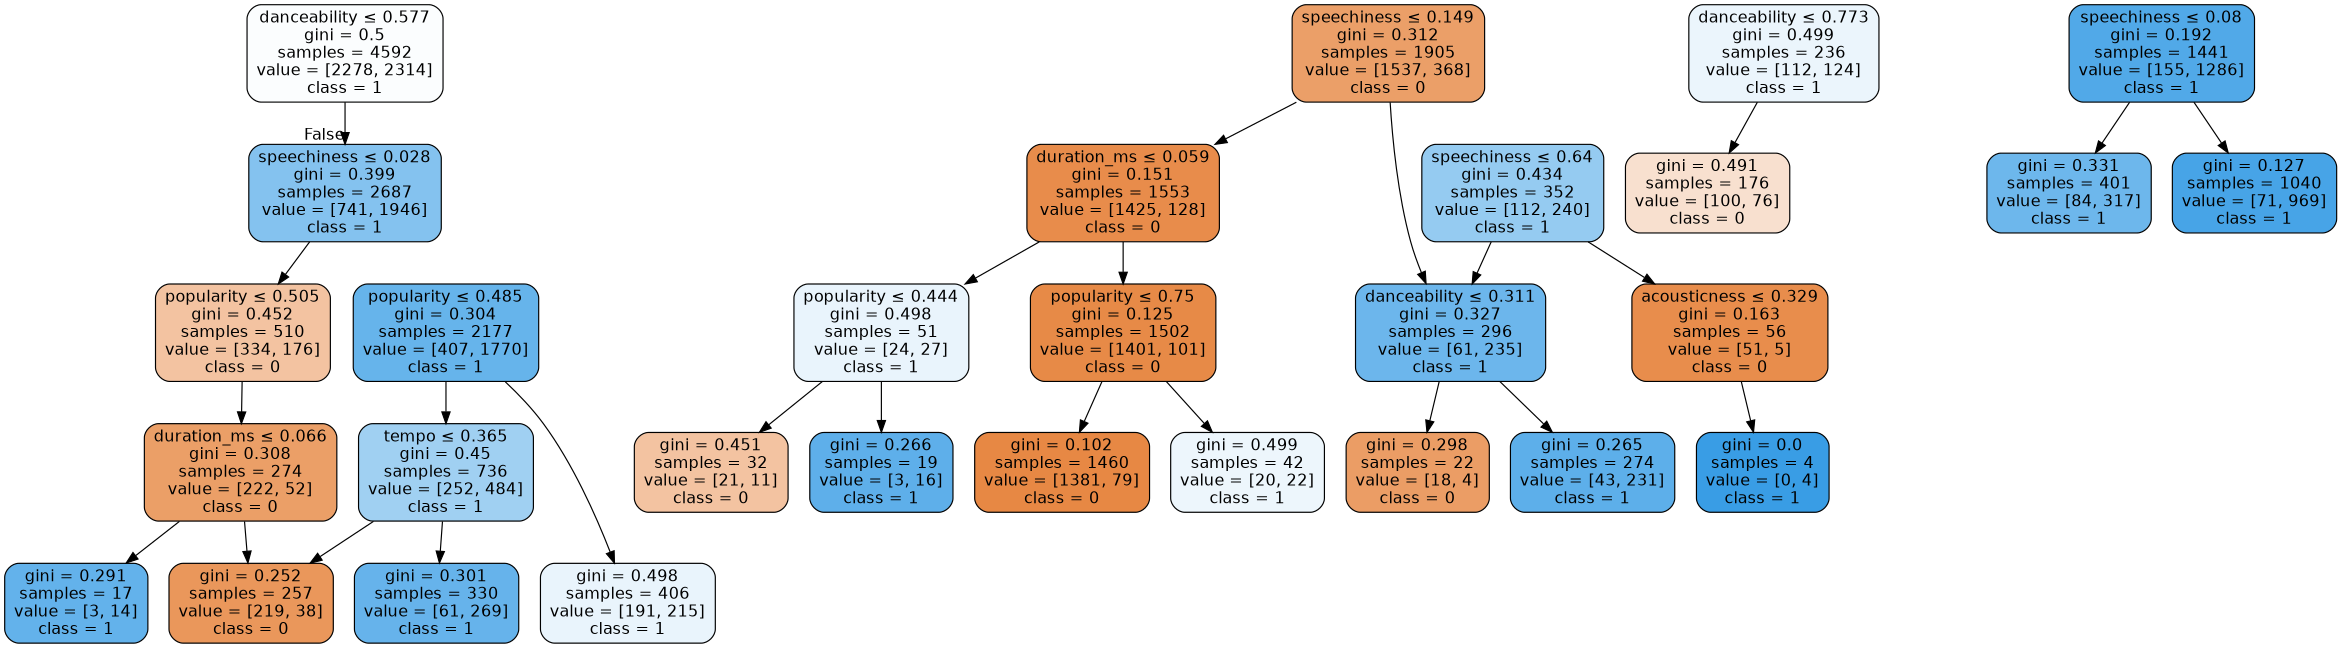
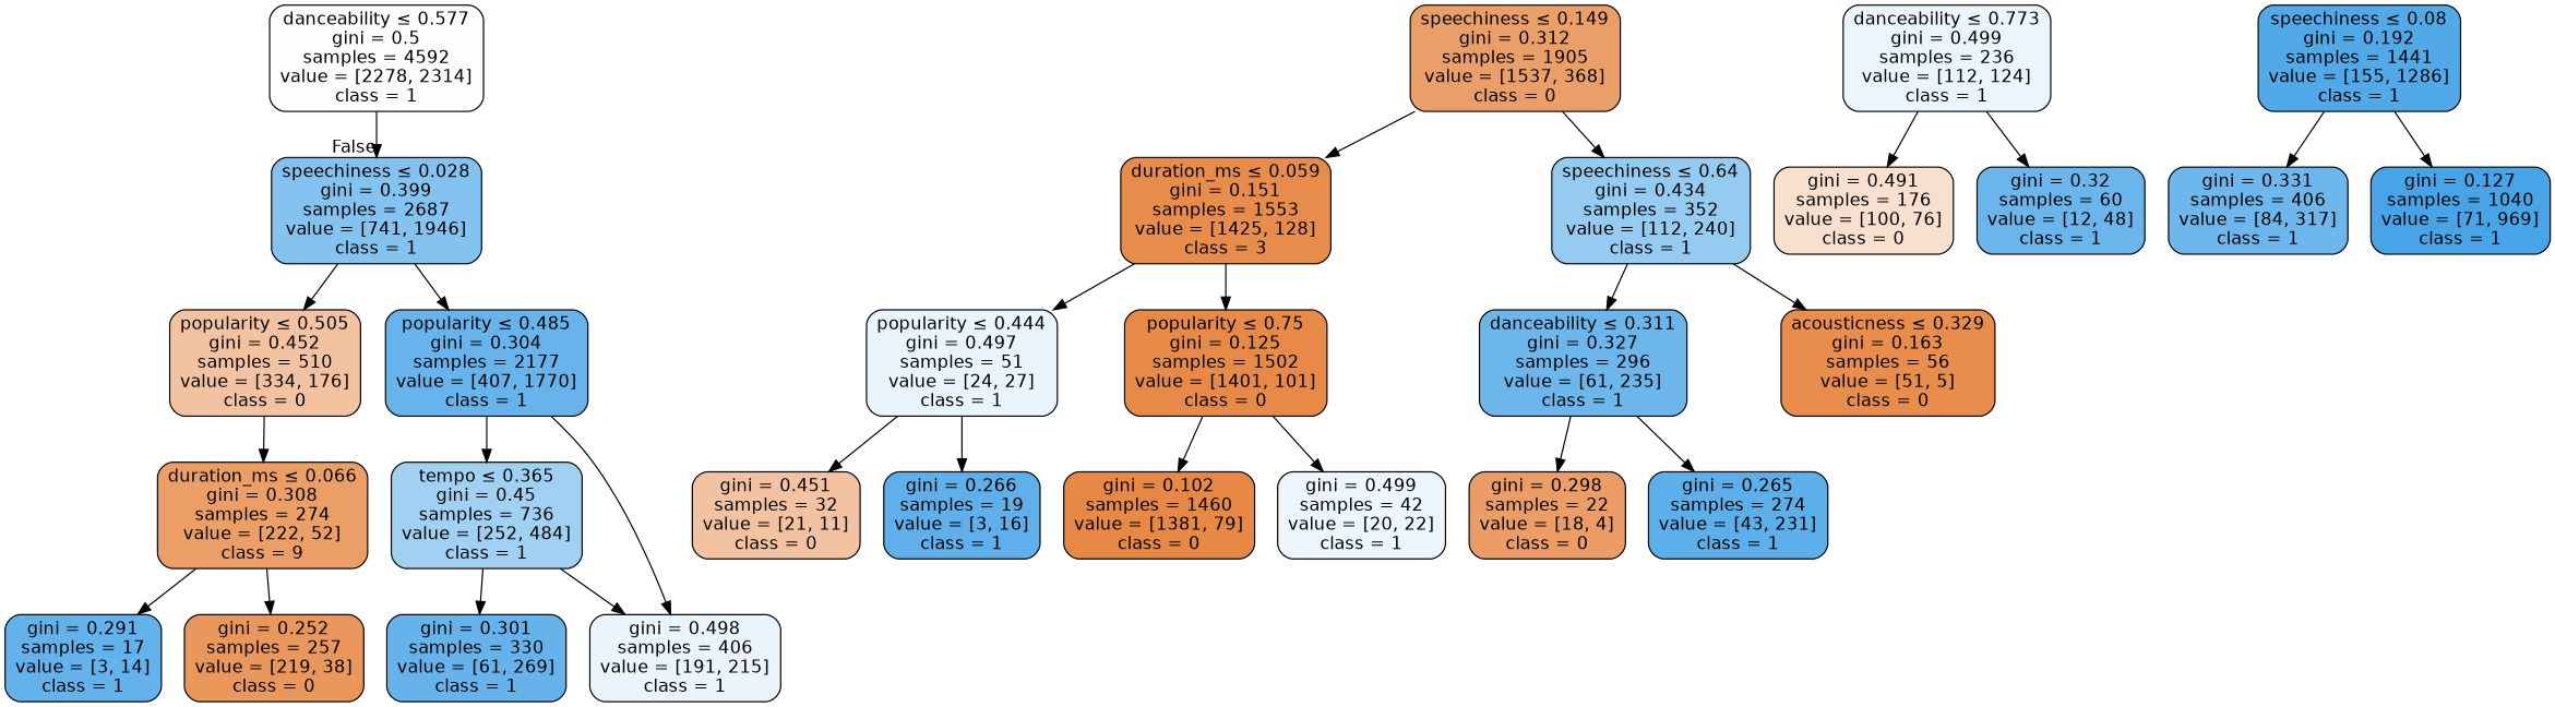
  digraph {
    node [color=black fillcolor="#e5813979" fontname=helvetica shape=box style="filled, rounded"]
    edge [fontname=helvetica]
    n1 [fillcolor="#399de504" label=<danceability &le; 0.577<br/>gini = 0.5<br/>samples = 4592<br/>value = [2278, 2314]<br/>class = 1>]
    n2 [fillcolor="#399de59e" label=<speechiness &le; 0.028<br/>gini = 0.399<br/>samples = 2687<br/>value = [741, 1946]<br/>class = 1>]
    n3 [fillcolor="#e58139c2" label=<speechiness &le; 0.149<br/>gini = 0.312<br/>samples = 1905<br/>value = [1537, 368]<br/>class = 0>]
-   n4 [fillcolor="#e58139e8" label=<duration_ms &le; 0.059<br/>gini = 0.151<br/>samples = 1553<br/>value = [1425, 128]<br/>class = 0>]
+   n4 [fillcolor="#e58139e8" label=<duration_ms &le; 0.059<br/>gini = 0.151<br/>samples = 1553<br/>value = [1425, 128]<br/>class = 3>]
    n5 [fillcolor="#399de588" label=<speechiness &le; 0.64<br/>gini = 0.434<br/>samples = 352<br/>value = [112, 240]<br/>class = 1>]
    n6 [label=<popularity &le; 0.505<br/>gini = 0.452<br/>samples = 510<br/>value = [334, 176]<br/>class = 0>]
    n7 [fillcolor="#399de5c4" label=<popularity &le; 0.485<br/>gini = 0.304<br/>samples = 2177<br/>value = [407, 1770]<br/>class = 1>]
-   n8 [fillcolor="#399de51c" label=<popularity &le; 0.444<br/>gini = 0.498<br/>samples = 51<br/>value = [24, 27]<br/>class = 1>]
+   n8 [fillcolor="#399de51c" label=<popularity &le; 0.444<br/>gini = 0.497<br/>samples = 51<br/>value = [24, 27]<br/>class = 1>]
    n9 [fillcolor="#e58139ed" label=<popularity &le; 0.75<br/>gini = 0.125<br/>samples = 1502<br/>value = [1401, 101]<br/>class = 0>]
    n10 [fillcolor="#399de5bd" label=<danceability &le; 0.311<br/>gini = 0.327<br/>samples = 296<br/>value = [61, 235]<br/>class = 1>]
    n11 [fillcolor="#e58139e6" label=<acousticness &le; 0.329<br/>gini = 0.163<br/>samples = 56<br/>value = [51, 5]<br/>class = 0>]
    n12 [label=<gini = 0.451<br/>samples = 32<br/>value = [21, 11]<br/>class = 0>]
    n13 [fillcolor="#399de5cf" label=<gini = 0.266<br/>samples = 19<br/>value = [3, 16]<br/>class = 1>]
    n14 [fillcolor="#e58139f0" label=<gini = 0.102<br/>samples = 1460<br/>value = [1381, 79]<br/>class = 0>]
    n15 [fillcolor="#399de517" label=<gini = 0.499<br/>samples = 42<br/>value = [20, 22]<br/>class = 1>]
    n16 [fillcolor="#e58139c6" label=<gini = 0.298<br/>samples = 22<br/>value = [18, 4]<br/>class = 0>]
    n17 [fillcolor="#399de5d0" label=<gini = 0.265<br/>samples = 274<br/>value = [43, 231]<br/>class = 1>]
-   n18 [fillcolor="#399de5ff" label=<gini = 0.0<br/>samples = 4<br/>value = [0, 4]<br/>class = 1>]
-   n19 [fillcolor="#e58139c3" label=<duration_ms &le; 0.066<br/>gini = 0.308<br/>samples = 274<br/>value = [222, 52]<br/>class = 0>]
+   n19 [fillcolor="#e58139c3" label=<duration_ms &le; 0.066<br/>gini = 0.308<br/>samples = 274<br/>value = [222, 52]<br/>class = 9>]
    n20 [fillcolor="#399de57a" label=<tempo &le; 0.365<br/>gini = 0.45<br/>samples = 736<br/>value = [252, 484]<br/>class = 1>]
    n21 [fillcolor="#399de51c" label=<gini = 0.498<br/>samples = 406<br/>value = [191, 215]<br/>class = 1>]
    n22 [fillcolor="#399de5c8" label=<gini = 0.291<br/>samples = 17<br/>value = [3, 14]<br/>class = 1>]
    n23 [fillcolor="#e58139d3" label=<gini = 0.252<br/>samples = 257<br/>value = [219, 38]<br/>class = 0>]
    n24 [fillcolor="#399de519" label=<danceability &le; 0.773<br/>gini = 0.499<br/>samples = 236<br/>value = [112, 124]<br/>class = 1>]
    n25 [fillcolor="#e581393d" label=<gini = 0.491<br/>samples = 176<br/>value = [100, 76]<br/>class = 0>]
+   n26 [fillcolor="#399de5bf" label=<gini = 0.32<br/>samples = 60<br/>value = [12, 48]<br/>class = 1>]
    n27 [fillcolor="#399de5c5" label=<gini = 0.301<br/>samples = 330<br/>value = [61, 269]<br/>class = 1>]
    n28 [fillcolor="#399de5e0" label=<speechiness &le; 0.08<br/>gini = 0.192<br/>samples = 1441<br/>value = [155, 1286]<br/>class = 1>]
-   n29 [fillcolor="#399de5bb" label=<gini = 0.331<br/>samples = 401<br/>value = [84, 317]<br/>class = 1>]
+   n29 [fillcolor="#399de5bb" label=<gini = 0.331<br/>samples = 406<br/>value = [84, 317]<br/>class = 1>]
    n30 [fillcolor="#399de5ec" label=<gini = 0.127<br/>samples = 1040<br/>value = [71, 969]<br/>class = 1>]
    n1 -> n2 [headlabel=False labelangle=-45 labeldistance=2.5]
    n2 -> n6
+   n2 -> n7
    n3 -> n4
-   n3 -> n10
+   n3 -> n5
    n4 -> n8
    n4 -> n9
    n5 -> n10
    n5 -> n11
    n6 -> n19
    n7 -> n20
    n7 -> n21
    n8 -> n12
    n8 -> n13
    n9 -> n14
    n9 -> n15
    n10 -> n16
    n10 -> n17
-   n11 -> n18
    n19 -> n22
    n19 -> n23
-   n20 -> n23
+   n20 -> n21
    n20 -> n27
    n24 -> n25
+   n24 -> n26
    n28 -> n29
    n28 -> n30
  }
